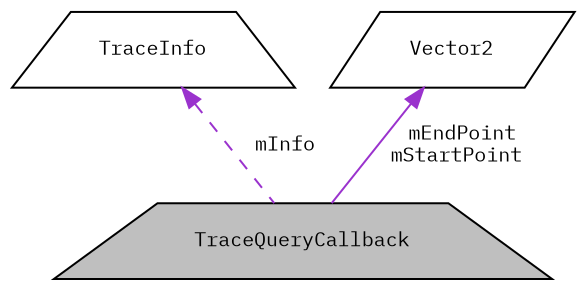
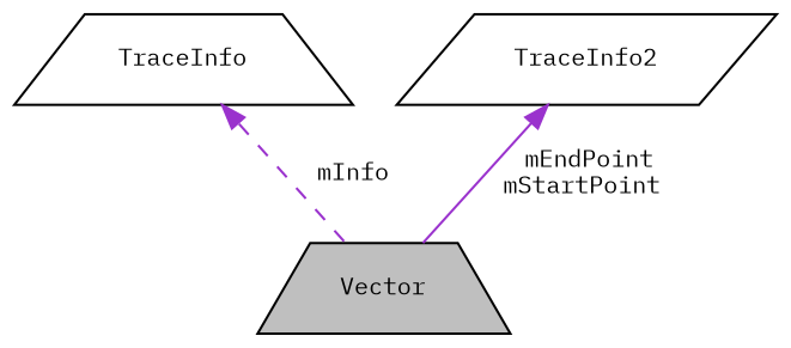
  digraph {
    fontname="IBM Plex Mono"
    node [color=black fillcolor=white fontname="IBM Plex Mono" fontsize=10 shape=trapezium style=filled]
    edge [color=darkorchid3 dir=back fontname="IBM Plex Mono" fontsize=10 labelfontname=Helvetica labelfontsize=10]
-   n1 [fillcolor=grey75 fontcolor=black height=0.2 label=TraceQueryCallback width=0.4]
+   n1 [fillcolor=grey75 fontcolor=black height=0.2 label=Vector width=0.4]
    n2 [height=0.2 label=TraceInfo width=0.4]
-   n3 [height=0.2 label=Vector2 shape=parallelogram width=0.4]
+   n3 [height=0.2 label=TraceInfo2 shape=parallelogram width=0.4]
    n2 -> n1 [label=" mInfo" style=dashed]
    n3 -> n1 [label=" mEndPoint\nmStartPoint" style=solid]
  }
